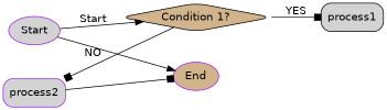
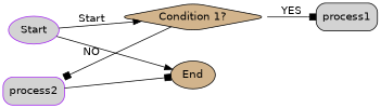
  digraph {
    fontname="DejaVu Sans"
    rankdir=LR
    node [color=black fillcolor=lightgrey fontname="DejaVu Sans" style="rounded,filled"]
    edge [arrowhead=box fontname="DejaVu Sans"]
    n1 [color=purple label=Start]
    n2 [fillcolor=tan label="Condition 1?" shape=diamond]
-   n3 [color=purple fillcolor=tan label=End]
+   n3 [fillcolor=tan label=End]
    n4 [label=process1 shape=rectangle]
    n5 [color=purple label=process2 shape=rectangle]
    n1 -> n2 [arrowhead=normal label=Start]
    n1 -> n3 [arrowhead=normal]
    n2 -> n4 [label=YES]
    n2 -> n5 [constraint=false label=NO]
    n5 -> n3
  }
